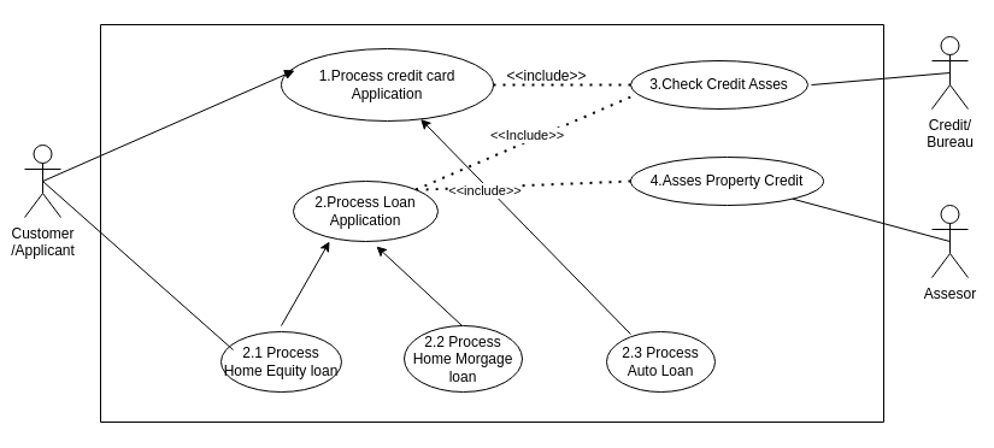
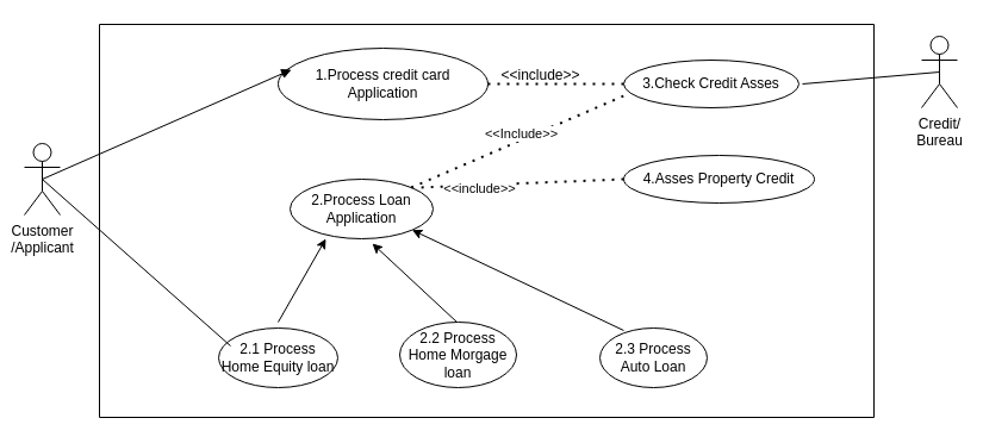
  <mxCell id="0" />
  <mxCell id="1" parent="0" />
  <mxCell id="2" value="1.Process credit card Application" style="ellipse;whiteSpace=wrap;html=1;" vertex="1" parent="1"><mxGeometry x="233" y="40" width="176" height="60" as="geometry" /></mxCell>
  <mxCell id="3" value="2.Process Loan Application" style="ellipse;whiteSpace=wrap;html=1;" vertex="1" parent="1"><mxGeometry x="243" y="150" width="120" height="50" as="geometry" /></mxCell>
  <mxCell id="4" value="2.1 Process Home Equity loan" style="ellipse;whiteSpace=wrap;html=1;" vertex="1" parent="1"><mxGeometry x="183" y="275" width="100" height="50" as="geometry" /></mxCell>
  <mxCell id="5" value="2.2 Process Home Morgage loan" style="ellipse;whiteSpace=wrap;html=1;" vertex="1" parent="1"><mxGeometry x="335" y="270" width="98" height="55" as="geometry" /></mxCell>
  <mxCell id="6" value="2.3 Process Auto Loan" style="ellipse;whiteSpace=wrap;html=1;" vertex="1" parent="1"><mxGeometry x="503" y="275" width="90" height="50" as="geometry" /></mxCell>
  <mxCell id="7" value="Customer&lt;br&gt;/Applicant" style="shape=umlActor;verticalLabelPosition=bottom;verticalAlign=top;html=1;outlineConnect=0;" vertex="1" parent="1"><mxGeometry x="20" y="120" width="30" height="60" as="geometry" /></mxCell>
  <mxCell id="8" value="3.Check Credit Asses" style="ellipse;whiteSpace=wrap;html=1;" vertex="1" parent="1"><mxGeometry x="523" y="50" width="147" height="40" as="geometry" /></mxCell>
  <mxCell id="9" value="4.Asses Property Credit" style="ellipse;whiteSpace=wrap;html=1;" vertex="1" parent="1"><mxGeometry x="523" y="130" width="160" height="40" as="geometry" /></mxCell>
  <mxCell id="10" value="Credit/&lt;br&gt;Bureau" style="shape=umlActor;verticalLabelPosition=bottom;verticalAlign=top;html=1;outlineConnect=0;" vertex="1" parent="1"><mxGeometry x="773" y="30" width="30" height="60" as="geometry" /></mxCell>
- <mxCell id="11" value="Assesor" style="shape=umlActor;verticalLabelPosition=bottom;verticalAlign=top;html=1;outlineConnect=0;" vertex="1" parent="1"><mxGeometry x="773" y="170" width="30" height="60" as="geometry" /></mxCell>
  <mxCell id="12" value="" style="endArrow=none;html=1;rounded=0;exitX=0.5;exitY=0.5;exitDx=0;exitDy=0;exitPerimeter=0;" edge="1" parent="1" source="7"><mxGeometry width="50" height="50" relative="1" as="geometry"><mxPoint x="73" y="200" as="sourcePoint" /><mxPoint x="193" y="290" as="targetPoint" /></mxGeometry></mxCell>
  <mxCell id="13" value="" style="endArrow=block;html=1;rounded=0;exitX=0.5;exitY=0.5;exitDx=0;exitDy=0;exitPerimeter=0;entryX=0.063;entryY=0.3;entryDx=0;entryDy=0;entryPerimeter=0;" edge="1" parent="1" source="7" target="2"><mxGeometry width="50" height="50" relative="1" as="geometry"><mxPoint x="143" y="90" as="sourcePoint" /><mxPoint x="193" y="40" as="targetPoint" /></mxGeometry></mxCell>
  <mxCell id="14" value="" style="endArrow=classic;html=1;rounded=0;" edge="1" parent="1"><mxGeometry width="50" height="50" relative="1" as="geometry"><mxPoint x="233" y="270" as="sourcePoint" /><mxPoint x="273" y="200" as="targetPoint" /></mxGeometry></mxCell>
  <mxCell id="15" value="" style="endArrow=classic;html=1;rounded=0;entryX=0.575;entryY=1.08;entryDx=0;entryDy=0;entryPerimeter=0;" edge="1" parent="1" target="3"><mxGeometry width="50" height="50" relative="1" as="geometry"><mxPoint x="383" y="270" as="sourcePoint" /><mxPoint x="433" y="220" as="targetPoint" /></mxGeometry></mxCell>
- <mxCell id="16" value="" style="endArrow=classic;html=1;rounded=0;exitX=0.222;exitY=0.04;exitDx=0;exitDy=0;exitPerimeter=0;" edge="1" parent="1" source="6" target="2"><mxGeometry width="50" height="50" relative="1" as="geometry"><mxPoint x="383" y="270" as="sourcePoint" /><mxPoint x="433" y="220" as="targetPoint" /></mxGeometry></mxCell>
+ <mxCell id="16" value="" style="endArrow=classic;html=1;rounded=0;exitX=0.222;exitY=0.04;exitDx=0;exitDy=0;exitPerimeter=0;entryX=1;entryY=1;entryDx=0;entryDy=0;" edge="1" parent="1" source="6" target="3"><mxGeometry width="50" height="50" relative="1" as="geometry"><mxPoint x="383" y="270" as="sourcePoint" /><mxPoint x="433" y="220" as="targetPoint" /></mxGeometry></mxCell>
  <mxCell id="17" value="" style="endArrow=none;dashed=1;html=1;dashPattern=1 3;strokeWidth=2;rounded=0;entryX=1;entryY=0.5;entryDx=0;entryDy=0;exitX=0;exitY=0.5;exitDx=0;exitDy=0;" edge="1" parent="1" source="8" target="2"><mxGeometry width="50" height="50" relative="1" as="geometry"><mxPoint x="383" y="270" as="sourcePoint" /><mxPoint x="433" y="220" as="targetPoint" /></mxGeometry></mxCell>
  <mxCell id="18" value="&amp;lt;&amp;lt;include&amp;gt;&amp;gt;" style="text;html=1;align=center;verticalAlign=middle;resizable=0;points=[];autosize=1;strokeColor=none;fillColor=none;" vertex="1" parent="1"><mxGeometry x="408" y="48" width="90" height="30" as="geometry" /></mxCell>
  <mxCell id="19" value="" style="endArrow=none;dashed=1;html=1;dashPattern=1 3;strokeWidth=2;rounded=0;entryX=0.908;entryY=0.14;entryDx=0;entryDy=0;entryPerimeter=0;exitX=0;exitY=0.5;exitDx=0;exitDy=0;" edge="1" parent="1" source="9" target="3"><mxGeometry width="50" height="50" relative="1" as="geometry"><mxPoint x="383" y="270" as="sourcePoint" /><mxPoint x="433" y="220" as="targetPoint" /></mxGeometry></mxCell>
  <mxCell id="20" value="&amp;lt;&amp;lt;include&amp;gt;&amp;gt;" style="edgeLabel;html=1;align=center;verticalAlign=middle;resizable=0;points=[];" vertex="1" connectable="0" parent="19"><mxGeometry x="0.422" y="3" relative="1" as="geometry"><mxPoint as="offset" /></mxGeometry></mxCell>
  <mxCell id="21" value="" style="endArrow=none;dashed=1;html=1;dashPattern=1 3;strokeWidth=2;rounded=0;entryX=0;entryY=0.75;entryDx=0;entryDy=0;entryPerimeter=0;" edge="1" parent="1" source="3" target="8"><mxGeometry width="50" height="50" relative="1" as="geometry"><mxPoint x="383" y="270" as="sourcePoint" /><mxPoint x="433" y="220" as="targetPoint" /></mxGeometry></mxCell>
  <mxCell id="22" value="&amp;lt;&amp;lt;Include&amp;gt;&amp;gt;" style="edgeLabel;html=1;align=center;verticalAlign=middle;resizable=0;points=[];" vertex="1" connectable="0" parent="21"><mxGeometry x="0.047" y="5" relative="1" as="geometry"><mxPoint as="offset" /></mxGeometry></mxCell>
  <mxCell id="23" value="" style="endArrow=none;html=1;rounded=0;entryX=0.5;entryY=0.5;entryDx=0;entryDy=0;entryPerimeter=0;" edge="1" parent="1" target="10"><mxGeometry width="50" height="50" relative="1" as="geometry"><mxPoint x="673" y="70" as="sourcePoint" /><mxPoint x="773" y="20" as="targetPoint" /></mxGeometry></mxCell>
- <mxCell id="24" value="" style="endArrow=none;html=1;rounded=0;entryX=0.5;entryY=0.5;entryDx=0;entryDy=0;entryPerimeter=0;" edge="1" parent="1" source="9" target="11"><mxGeometry width="50" height="50" relative="1" as="geometry"><mxPoint x="743" y="190" as="sourcePoint" /><mxPoint x="793" y="140" as="targetPoint" /></mxGeometry></mxCell>
  <mxCell id="25" value="" style="swimlane;startSize=0;" vertex="1" parent="1"><mxGeometry x="83" y="20" width="650" height="330" as="geometry" /></mxCell>
